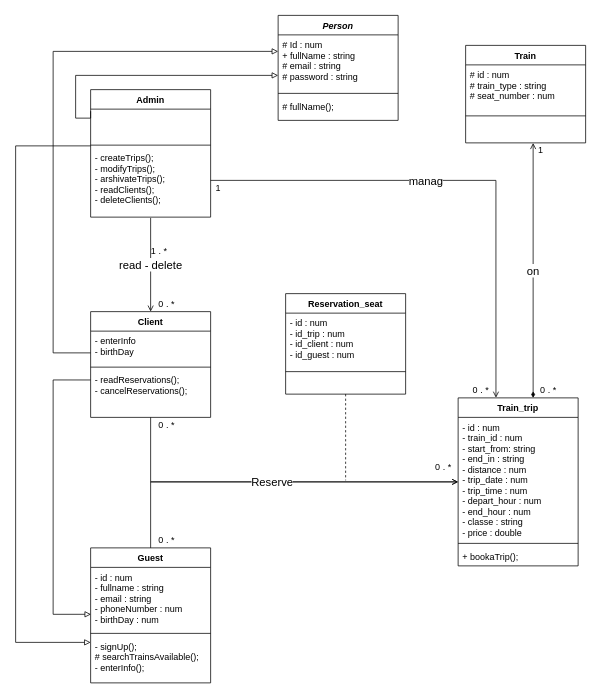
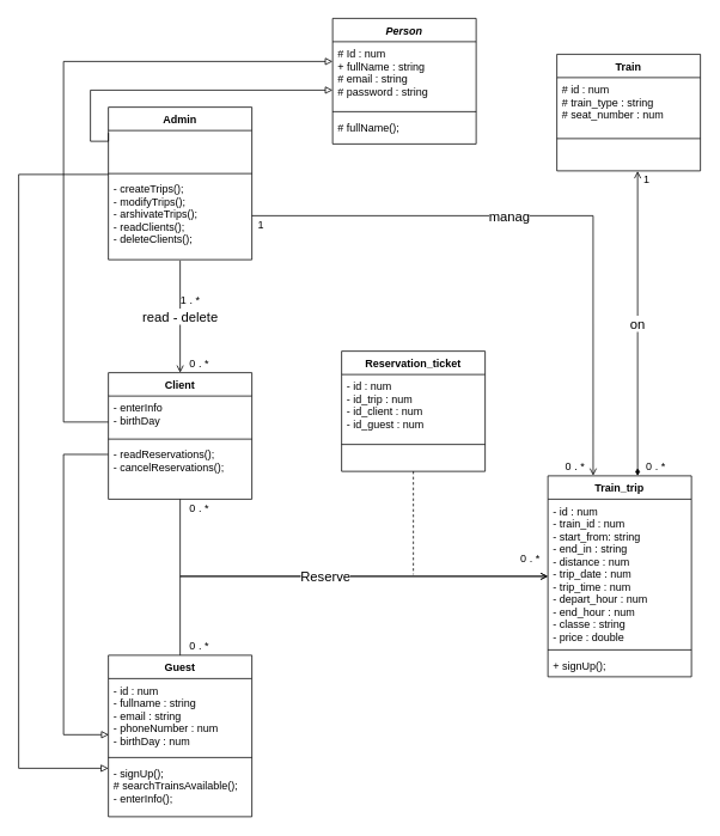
  <mxCell id="0" />
  <mxCell id="1" parent="0" />
  <mxCell id="2" value="Person" style="swimlane;fontStyle=3;align=center;verticalAlign=top;childLayout=stackLayout;horizontal=1;startSize=26;horizontalStack=0;resizeParent=1;resizeLast=0;collapsible=1;marginBottom=0;rounded=0;shadow=0;strokeWidth=1;" parent="1" vertex="1"><mxGeometry x="370" y="20" width="160" height="140" as="geometry"><mxRectangle x="230" y="140" width="160" height="26" as="alternateBounds" /></mxGeometry></mxCell>
  <mxCell id="3" value="# Id : num&#10;+ fullName : string&#10;# email : string&#10;# password : string" style="text;align=left;verticalAlign=top;spacingLeft=4;spacingRight=4;overflow=hidden;rotatable=0;points=[[0,0.5],[1,0.5]];portConstraint=eastwest;rounded=0;shadow=0;html=0;" parent="2" vertex="1"><mxGeometry y="26" width="160" height="74" as="geometry" /></mxCell>
  <mxCell id="4" value="" style="line;html=1;strokeWidth=1;align=left;verticalAlign=middle;spacingTop=-1;spacingLeft=3;spacingRight=3;rotatable=0;labelPosition=right;points=[];portConstraint=eastwest;" parent="2" vertex="1"><mxGeometry y="100" width="160" height="8" as="geometry" /></mxCell>
  <mxCell id="5" value="# fullName();" style="text;align=left;verticalAlign=top;spacingLeft=4;spacingRight=4;overflow=hidden;rotatable=0;points=[[0,0.5],[1,0.5]];portConstraint=eastwest;rounded=0;shadow=0;html=0;" parent="2" vertex="1"><mxGeometry y="108" width="160" height="32" as="geometry" /></mxCell>
  <mxCell id="6" style="edgeStyle=orthogonalEdgeStyle;rounded=0;orthogonalLoop=1;jettySize=auto;html=1;entryX=0.003;entryY=0.745;entryDx=0;entryDy=0;entryPerimeter=0;endArrow=block;endFill=0;exitX=-0.001;exitY=0.212;exitDx=0;exitDy=0;exitPerimeter=0;" parent="1" source="10" target="24" edge="1"><mxGeometry relative="1" as="geometry"><Array as="points"><mxPoint x="70" y="506" /><mxPoint x="70" y="819" /></Array></mxGeometry></mxCell>
  <mxCell id="7" value="Client" style="swimlane;fontStyle=1;align=center;verticalAlign=top;childLayout=stackLayout;horizontal=1;startSize=26;horizontalStack=0;resizeParent=1;resizeLast=0;collapsible=1;marginBottom=0;rounded=0;shadow=0;strokeWidth=1;" parent="1" vertex="1"><mxGeometry x="120" y="415" width="160" height="141" as="geometry"><mxRectangle x="130" y="380" width="160" height="26" as="alternateBounds" /></mxGeometry></mxCell>
  <mxCell id="8" value="- enterInfo&#10;- birthDay" style="text;align=left;verticalAlign=top;spacingLeft=4;spacingRight=4;overflow=hidden;rotatable=0;points=[[0,0.5],[1,0.5]];portConstraint=eastwest;rounded=0;shadow=0;html=0;" parent="7" vertex="1"><mxGeometry y="26" width="160" height="44" as="geometry" /></mxCell>
  <mxCell id="9" value="" style="line;html=1;strokeWidth=1;align=left;verticalAlign=middle;spacingTop=-1;spacingLeft=3;spacingRight=3;rotatable=0;labelPosition=right;points=[];portConstraint=eastwest;" parent="7" vertex="1"><mxGeometry y="70" width="160" height="8" as="geometry" /></mxCell>
  <mxCell id="10" value="- readReservations();&#10;- cancelReservations();&#10;" style="text;align=left;verticalAlign=top;spacingLeft=4;spacingRight=4;overflow=hidden;rotatable=0;points=[[0,0.5],[1,0.5]];portConstraint=eastwest;" parent="7" vertex="1"><mxGeometry y="78" width="160" height="62" as="geometry" /></mxCell>
  <mxCell id="11" value="&lt;font style=&quot;font-size: 15px&quot;&gt;on&lt;/font&gt;" style="edgeStyle=orthogonalEdgeStyle;rounded=0;orthogonalLoop=1;jettySize=auto;html=1;endArrow=open;endFill=0;entryX=0;entryY=0.01;entryDx=0;entryDy=0;entryPerimeter=0;startArrow=diamondThin;startFill=1;" parent="1" source="12" target="46" edge="1"><mxGeometry relative="1" as="geometry"><mxPoint x="730" y="190" as="targetPoint" /><Array as="points"><mxPoint x="710" y="190" /><mxPoint x="710" y="190" /></Array></mxGeometry></mxCell>
  <mxCell id="12" value="Train_trip" style="swimlane;fontStyle=1;align=center;verticalAlign=top;childLayout=stackLayout;horizontal=1;startSize=26;horizontalStack=0;resizeParent=1;resizeLast=0;collapsible=1;marginBottom=0;rounded=0;shadow=0;strokeWidth=1;" parent="1" vertex="1"><mxGeometry x="610" y="530" width="160" height="224" as="geometry"><mxRectangle x="550" y="140" width="160" height="26" as="alternateBounds" /></mxGeometry></mxCell>
  <mxCell id="13" value="- id : num&#10;- train_id : num&#10;- start_from: string&#10;- end_in : string&#10;- distance : num&#10;- trip_date : num&#10;- trip_time : num&#10;- depart_hour : num&#10;- end_hour : num&#10;- classe : string&#10;- price : double" style="text;align=left;verticalAlign=top;spacingLeft=4;spacingRight=4;overflow=hidden;rotatable=0;points=[[0,0.5],[1,0.5]];portConstraint=eastwest;rounded=0;shadow=0;html=0;" parent="12" vertex="1"><mxGeometry y="26" width="160" height="164" as="geometry" /></mxCell>
  <mxCell id="14" value="" style="line;html=1;strokeWidth=1;align=left;verticalAlign=middle;spacingTop=-1;spacingLeft=3;spacingRight=3;rotatable=0;labelPosition=right;points=[];portConstraint=eastwest;" parent="12" vertex="1"><mxGeometry y="190" width="160" height="8" as="geometry" /></mxCell>
- <mxCell id="15" value="+ bookaTrip();" style="text;align=left;verticalAlign=top;spacingLeft=4;spacingRight=4;overflow=hidden;rotatable=0;points=[[0,0.5],[1,0.5]];portConstraint=eastwest;" parent="12" vertex="1"><mxGeometry y="198" width="160" height="26" as="geometry" /></mxCell>
+ <mxCell id="15" value="+ signUp();" style="text;align=left;verticalAlign=top;spacingLeft=4;spacingRight=4;overflow=hidden;rotatable=0;points=[[0,0.5],[1,0.5]];portConstraint=eastwest;" parent="12" vertex="1"><mxGeometry y="198" width="160" height="26" as="geometry" /></mxCell>
  <mxCell id="16" style="edgeStyle=orthogonalEdgeStyle;rounded=0;orthogonalLoop=1;jettySize=auto;html=1;endArrow=block;endFill=0;" parent="1" edge="1"><mxGeometry relative="1" as="geometry"><mxPoint x="120" y="194" as="sourcePoint" /><Array as="points"><mxPoint x="20" y="194" /><mxPoint x="20" y="856" /></Array><mxPoint x="120" y="856" as="targetPoint" /></mxGeometry></mxCell>
  <mxCell id="17" value="&lt;font style=&quot;font-size: 15px&quot;&gt;manag&lt;/font&gt;" style="edgeStyle=orthogonalEdgeStyle;rounded=0;orthogonalLoop=1;jettySize=auto;html=1;entryX=1.011;entryY=0.991;entryDx=0;entryDy=0;endArrow=open;endFill=0;entryPerimeter=0;" parent="1" source="18" target="47" edge="1"><mxGeometry x="-0.143" relative="1" as="geometry"><Array as="points"><mxPoint x="660" y="240" /><mxPoint x="660" y="530" /></Array><mxPoint as="offset" /></mxGeometry></mxCell>
  <mxCell id="18" value="Admin" style="swimlane;fontStyle=1;align=center;verticalAlign=top;childLayout=stackLayout;horizontal=1;startSize=26;horizontalStack=0;resizeParent=1;resizeLast=0;collapsible=1;marginBottom=0;rounded=0;shadow=0;strokeWidth=1;" parent="1" vertex="1"><mxGeometry x="120" y="119" width="160" height="170" as="geometry"><mxRectangle x="130" y="380" width="160" height="26" as="alternateBounds" /></mxGeometry></mxCell>
  <mxCell id="19" value="    " style="text;align=left;verticalAlign=top;spacingLeft=4;spacingRight=4;overflow=hidden;rotatable=0;points=[[0,0.5],[1,0.5]];portConstraint=eastwest;" parent="18" vertex="1"><mxGeometry y="26" width="160" height="44" as="geometry" /></mxCell>
  <mxCell id="20" value="" style="line;html=1;strokeWidth=1;align=left;verticalAlign=middle;spacingTop=-1;spacingLeft=3;spacingRight=3;rotatable=0;labelPosition=right;points=[];portConstraint=eastwest;" parent="18" vertex="1"><mxGeometry y="70" width="160" height="8" as="geometry" /></mxCell>
  <mxCell id="21" value="- createTrips();&#10;- modifyTrips();&#10;- arshivateTrips();&#10;- readClients();&#10;- deleteClients();" style="text;align=left;verticalAlign=top;spacingLeft=4;spacingRight=4;overflow=hidden;rotatable=0;points=[[0,0.5],[1,0.5]];portConstraint=eastwest;fontStyle=0" parent="18" vertex="1"><mxGeometry y="78" width="160" height="92" as="geometry" /></mxCell>
  <mxCell id="22" style="edgeStyle=orthogonalEdgeStyle;rounded=0;orthogonalLoop=1;jettySize=auto;html=1;endArrow=open;endFill=0;" parent="1" source="23" edge="1"><mxGeometry relative="1" as="geometry"><mxPoint x="610" y="642" as="targetPoint" /><Array as="points"><mxPoint x="200" y="642" /><mxPoint x="605" y="642" /></Array></mxGeometry></mxCell>
  <mxCell id="23" value="Guest" style="swimlane;fontStyle=1;align=center;verticalAlign=top;childLayout=stackLayout;horizontal=1;startSize=26;horizontalStack=0;resizeParent=1;resizeLast=0;collapsible=1;marginBottom=0;rounded=0;shadow=0;strokeWidth=1;" parent="1" vertex="1"><mxGeometry x="120" y="730" width="160" height="180" as="geometry"><mxRectangle x="130" y="380" width="160" height="26" as="alternateBounds" /></mxGeometry></mxCell>
  <mxCell id="24" value="- id : num&#10;- fullname : string&#10;- email : string&#10;- phoneNumber : num&#10;- birthDay : num" style="text;align=left;verticalAlign=top;spacingLeft=4;spacingRight=4;overflow=hidden;rotatable=0;points=[[0,0.5],[1,0.5]];portConstraint=eastwest;rounded=0;shadow=0;html=0;" parent="23" vertex="1"><mxGeometry y="26" width="160" height="84" as="geometry" /></mxCell>
  <mxCell id="25" value="" style="line;html=1;strokeWidth=1;align=left;verticalAlign=middle;spacingTop=-1;spacingLeft=3;spacingRight=3;rotatable=0;labelPosition=right;points=[];portConstraint=eastwest;" parent="23" vertex="1"><mxGeometry y="110" width="160" height="8" as="geometry" /></mxCell>
  <mxCell id="26" value="- signUp();&#10;# searchTrainsAvailable();&#10;- enterInfo();" style="text;align=left;verticalAlign=top;spacingLeft=4;spacingRight=4;overflow=hidden;rotatable=0;points=[[0,0.5],[1,0.5]];portConstraint=eastwest;" parent="23" vertex="1"><mxGeometry y="118" width="160" height="62" as="geometry" /></mxCell>
  <mxCell id="27" style="edgeStyle=orthogonalEdgeStyle;rounded=0;orthogonalLoop=1;jettySize=auto;html=1;endArrow=block;endFill=0;exitX=0;exitY=0.062;exitDx=0;exitDy=0;exitPerimeter=0;" parent="1" source="19" edge="1"><mxGeometry relative="1" as="geometry"><mxPoint x="370" y="100" as="targetPoint" /><Array as="points"><mxPoint x="120" y="157" /><mxPoint x="100" y="157" /><mxPoint x="100" y="100" /></Array></mxGeometry></mxCell>
  <mxCell id="28" style="edgeStyle=orthogonalEdgeStyle;rounded=0;orthogonalLoop=1;jettySize=auto;html=1;endArrow=block;endFill=0;" parent="1" source="8" edge="1"><mxGeometry relative="1" as="geometry"><mxPoint x="370" y="68" as="targetPoint" /><Array as="points"><mxPoint x="70" y="470" /><mxPoint x="70" y="68" /></Array></mxGeometry></mxCell>
  <mxCell id="29" value="1" style="text;html=1;align=center;verticalAlign=middle;resizable=0;points=[];autosize=1;strokeColor=none;fillColor=none;" parent="1" vertex="1"><mxGeometry x="280" y="240" width="20" height="20" as="geometry" /></mxCell>
  <mxCell id="30" value="&lt;font style=&quot;font-size: 15px&quot;&gt;read - delete&lt;/font&gt;" style="edgeStyle=orthogonalEdgeStyle;rounded=0;orthogonalLoop=1;jettySize=auto;html=1;endArrow=open;endFill=0;exitX=0.5;exitY=1.011;exitDx=0;exitDy=0;exitPerimeter=0;" parent="1" source="21" target="7" edge="1"><mxGeometry relative="1" as="geometry" /></mxCell>
  <mxCell id="31" value="0&amp;nbsp;. *" style="text;html=1;align=center;verticalAlign=middle;resizable=0;points=[];autosize=1;strokeColor=none;fillColor=none;" parent="1" vertex="1"><mxGeometry x="201" y="395" width="40" height="20" as="geometry" /></mxCell>
  <mxCell id="32" value="1 . *" style="text;html=1;align=center;verticalAlign=middle;resizable=0;points=[];autosize=1;strokeColor=none;fillColor=none;" parent="1" vertex="1"><mxGeometry x="191" y="324" width="40" height="20" as="geometry" /></mxCell>
  <mxCell id="33" style="edgeStyle=orthogonalEdgeStyle;rounded=0;orthogonalLoop=1;jettySize=auto;html=1;endArrow=none;endFill=0;dashed=1;" parent="1" source="34" edge="1"><mxGeometry relative="1" as="geometry"><mxPoint x="460" y="640" as="targetPoint" /><Array as="points"><mxPoint x="460" y="640" /></Array></mxGeometry></mxCell>
- <mxCell id="34" value="Reservation_seat" style="swimlane;fontStyle=1;align=center;verticalAlign=top;childLayout=stackLayout;horizontal=1;startSize=26;horizontalStack=0;resizeParent=1;resizeParentMax=0;resizeLast=0;collapsible=1;marginBottom=0;" parent="1" vertex="1"><mxGeometry x="380" y="391" width="160" height="134" as="geometry" /></mxCell>
+ <mxCell id="34" value="Reservation_ticket" style="swimlane;fontStyle=1;align=center;verticalAlign=top;childLayout=stackLayout;horizontal=1;startSize=26;horizontalStack=0;resizeParent=1;resizeParentMax=0;resizeLast=0;collapsible=1;marginBottom=0;" parent="1" vertex="1"><mxGeometry x="380" y="391" width="160" height="134" as="geometry" /></mxCell>
  <mxCell id="35" value="- id : num&#10;- id_trip : num&#10;- id_client : num&#10;- id_guest : num&#10;" style="text;strokeColor=none;fillColor=none;align=left;verticalAlign=top;spacingLeft=4;spacingRight=4;overflow=hidden;rotatable=0;points=[[0,0.5],[1,0.5]];portConstraint=eastwest;" parent="34" vertex="1"><mxGeometry y="26" width="160" height="74" as="geometry" /></mxCell>
  <mxCell id="36" value="" style="line;strokeWidth=1;fillColor=none;align=left;verticalAlign=middle;spacingTop=-1;spacingLeft=3;spacingRight=3;rotatable=0;labelPosition=right;points=[];portConstraint=eastwest;" parent="34" vertex="1"><mxGeometry y="100" width="160" height="8" as="geometry" /></mxCell>
  <mxCell id="37" value="  " style="text;strokeColor=none;fillColor=none;align=left;verticalAlign=top;spacingLeft=4;spacingRight=4;overflow=hidden;rotatable=0;points=[[0,0.5],[1,0.5]];portConstraint=eastwest;" parent="34" vertex="1"><mxGeometry y="108" width="160" height="26" as="geometry" /></mxCell>
  <mxCell id="38" value="Train" style="swimlane;fontStyle=1;align=center;verticalAlign=top;childLayout=stackLayout;horizontal=1;startSize=26;horizontalStack=0;resizeParent=1;resizeLast=0;collapsible=1;marginBottom=0;rounded=0;shadow=0;strokeWidth=1;" parent="1" vertex="1"><mxGeometry x="620" y="60" width="160" height="130" as="geometry"><mxRectangle x="550" y="140" width="160" height="26" as="alternateBounds" /></mxGeometry></mxCell>
  <mxCell id="39" value="# id : num&#10;# train_type : string&#10;# seat_number : num" style="text;align=left;verticalAlign=top;spacingLeft=4;spacingRight=4;overflow=hidden;rotatable=0;points=[[0,0.5],[1,0.5]];portConstraint=eastwest;rounded=0;shadow=0;html=0;" parent="38" vertex="1"><mxGeometry y="26" width="160" height="64" as="geometry" /></mxCell>
  <mxCell id="40" value="" style="line;html=1;strokeWidth=1;align=left;verticalAlign=middle;spacingTop=-1;spacingLeft=3;spacingRight=3;rotatable=0;labelPosition=right;points=[];portConstraint=eastwest;" parent="38" vertex="1"><mxGeometry y="90" width="160" height="8" as="geometry" /></mxCell>
  <mxCell id="41" value="&lt;font style=&quot;font-size: 15px&quot;&gt;Reserve&lt;/font&gt;" style="edgeStyle=orthogonalEdgeStyle;rounded=0;orthogonalLoop=1;jettySize=auto;html=1;endArrow=open;endFill=0;exitX=0.5;exitY=1;exitDx=0;exitDy=0;" parent="1" source="7" edge="1"><mxGeometry relative="1" as="geometry"><mxPoint x="610" y="642" as="targetPoint" /><mxPoint x="200" y="510" as="sourcePoint" /><Array as="points"><mxPoint x="200" y="642" /></Array></mxGeometry></mxCell>
  <mxCell id="42" value="0 . *" style="text;html=1;align=center;verticalAlign=middle;resizable=0;points=[];autosize=1;strokeColor=none;fillColor=none;" parent="1" vertex="1"><mxGeometry x="201" y="556" width="40" height="20" as="geometry" /></mxCell>
  <mxCell id="43" value="0 . *" style="text;html=1;align=center;verticalAlign=middle;resizable=0;points=[];autosize=1;strokeColor=none;fillColor=none;" parent="1" vertex="1"><mxGeometry x="201" y="710" width="40" height="20" as="geometry" /></mxCell>
  <mxCell id="44" value="0 . *" style="text;html=1;align=center;verticalAlign=middle;resizable=0;points=[];autosize=1;strokeColor=none;fillColor=none;" parent="1" vertex="1"><mxGeometry x="570" y="612.5" width="40" height="20" as="geometry" /></mxCell>
  <mxCell id="45" value="0 . *" style="text;html=1;align=center;verticalAlign=middle;resizable=0;points=[];autosize=1;strokeColor=none;fillColor=none;" parent="1" vertex="1"><mxGeometry x="710" y="510" width="40" height="20" as="geometry" /></mxCell>
  <mxCell id="46" value="1" style="text;html=1;align=center;verticalAlign=middle;resizable=0;points=[];autosize=1;strokeColor=none;fillColor=none;" parent="1" vertex="1"><mxGeometry x="710" y="190" width="20" height="20" as="geometry" /></mxCell>
  <mxCell id="47" value="0 . *" style="text;html=1;align=center;verticalAlign=middle;resizable=0;points=[];autosize=1;strokeColor=none;fillColor=none;" parent="1" vertex="1"><mxGeometry x="620" y="510" width="40" height="20" as="geometry" /></mxCell>
